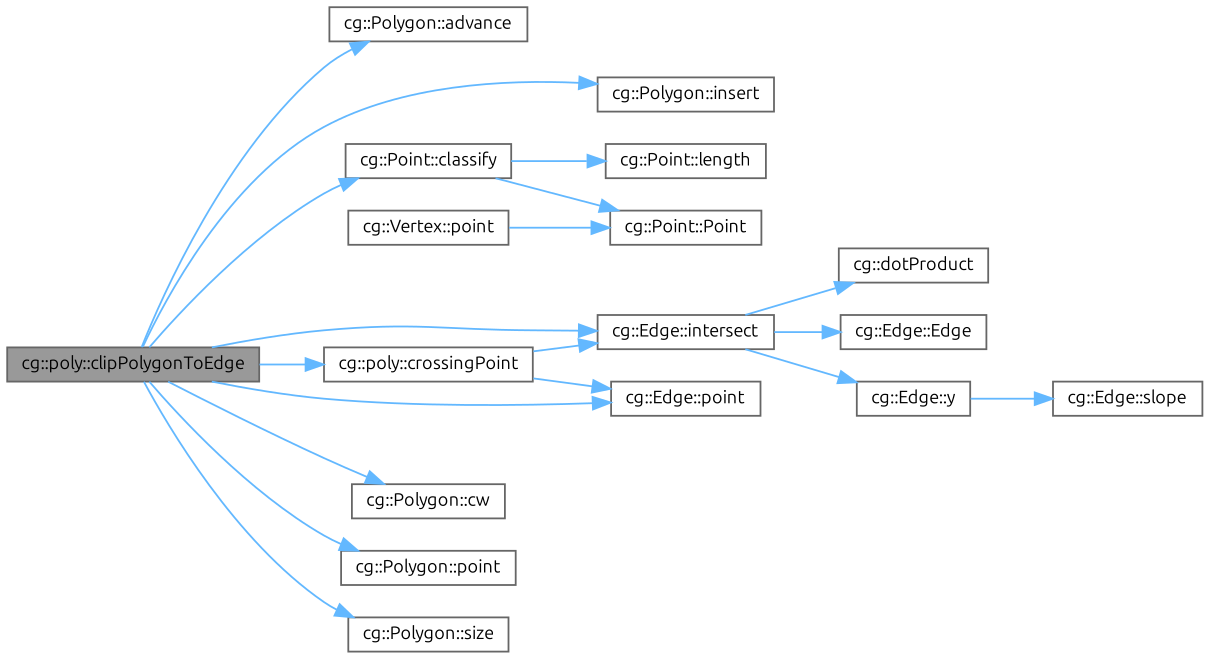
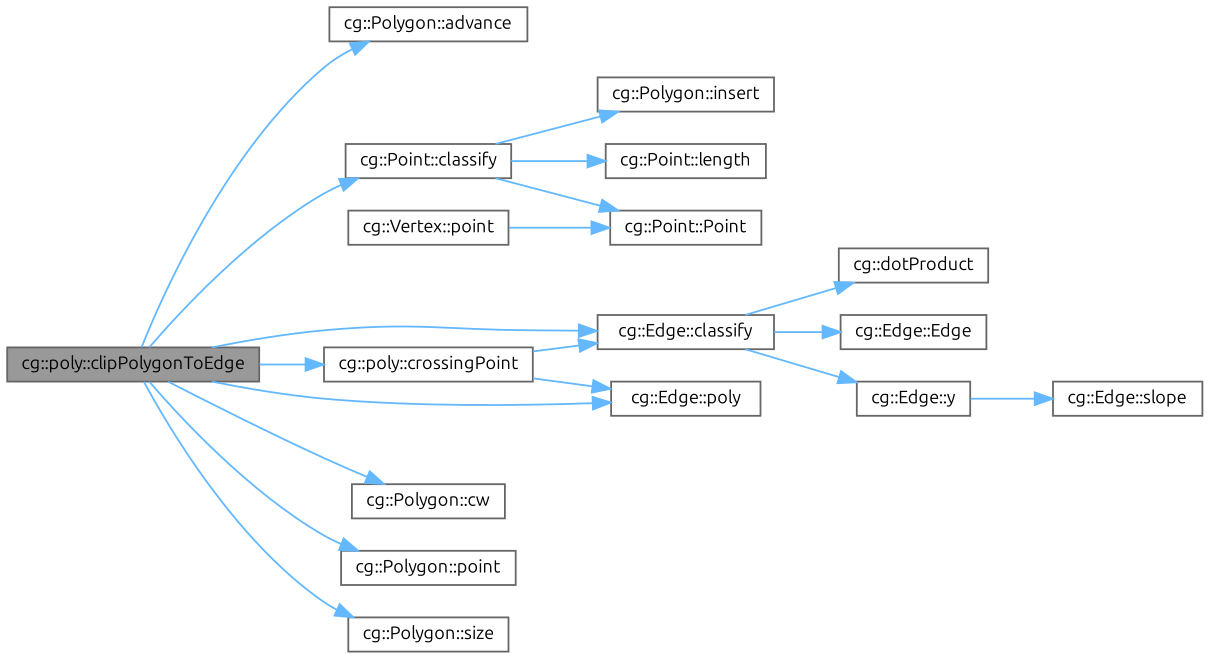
  digraph {
    fontname=Ubuntu
    rankdir=LR
    node [color=grey40 fillcolor=white fontname=Ubuntu fontsize=10 shape=box style=filled]
    edge [color=steelblue1 fontname=Ubuntu fontsize=10 labelfontname=Helvetica labelfontsize=10 style=solid]
    n1 [color=gray40 fillcolor=grey60 fontcolor=black height=0.2 label="cg::poly::clipPolygonToEdge" width=0.4]
    n2 [height=0.2 label="cg::Polygon::advance" width=0.4]
    n3 [height=0.2 label="cg::Point::classify" width=0.4]
    n4 [height=0.2 label="cg::poly::crossingPoint" width=0.4]
-   n5 [height=0.2 label="cg::Edge::intersect" width=0.4]
-   n6 [height=0.2 label="cg::Edge::point" width=0.4]
+   n5 [height=0.2 label="cg::Edge::classify" width=0.4]
+   n6 [height=0.2 label="cg::Edge::poly" width=0.4]
    n7 [height=0.2 label="cg::Polygon::cw" width=0.4]
    n8 [height=0.2 label="cg::Polygon::point" width=0.4]
    n9 [height=0.2 label="cg::Polygon::insert" width=0.4]
    n10 [height=0.2 label="cg::Polygon::size" width=0.4]
    n11 [height=0.2 label="cg::Point::length" width=0.4]
    n12 [height=0.2 label="cg::Point::Point" width=0.4]
    n13 [height=0.2 label="cg::dotProduct" width=0.4]
    n14 [height=0.2 label="cg::Edge::Edge" width=0.4]
    n15 [height=0.2 label="cg::Edge::y" width=0.4]
    n16 [height=0.2 label="cg::Vertex::point" width=0.4]
    n17 [height=0.2 label="cg::Edge::slope" width=0.4]
    n1 -> n2
    n1 -> n3
    n1 -> n4
    n1 -> n5
    n1 -> n6
    n1 -> n7
    n1 -> n8
-   n1 -> n9
+   n3 -> n9
    n1 -> n10
    n3 -> n11
    n3 -> n12
    n4 -> n5
    n4 -> n6
    n5 -> n13
    n5 -> n14
    n5 -> n15
    n15 -> n17
    n16 -> n12
  }
